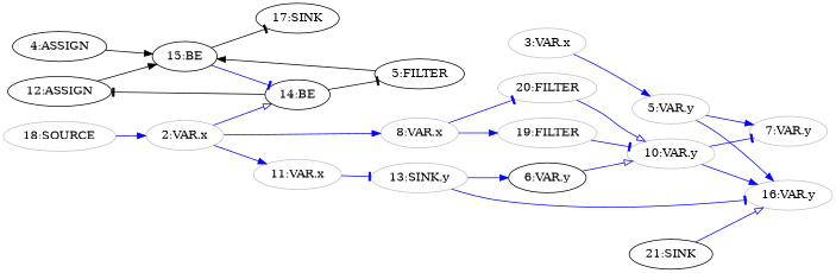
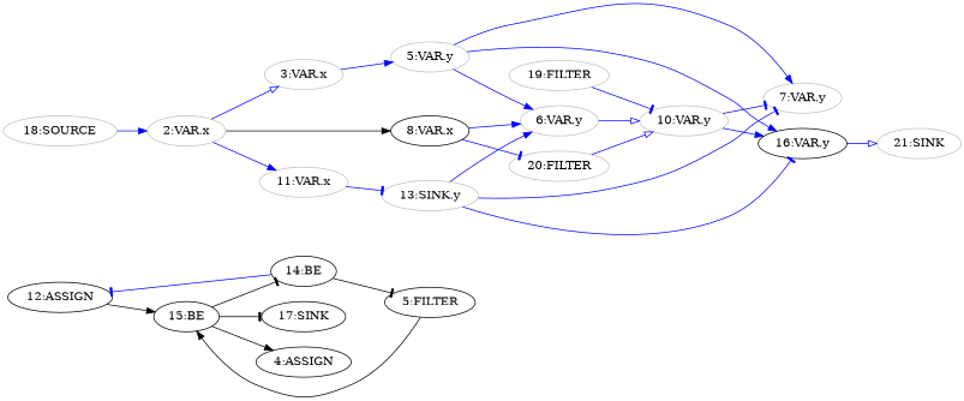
  digraph {
    fontname="DejaVu Serif"
    rankdir=LR
    node [fontname="DejaVu Serif" color=grey]
    edge [arrowhead=normal color=blue fontname="DejaVu Serif"]
    n1 [label="12:ASSIGN" color=""]
    n2 [label="15:BE" color=""]
    n3 [label="14:BE" color=""]
    n4 [label="17:SINK" color=""]
    n5 [label="4:ASSIGN" color=""]
    n6 [label="5:FILTER" color=""]
    n7 [label="2:VAR.x"]
    n8 [label="3:VAR.x"]
-   n9 [label="8:VAR.x"]
+   n9 [color=black label="8:VAR.x"]
    n10 [label="11:VAR.x"]
    n11 [label="5:VAR.y"]
    n12 [label="19:FILTER"]
    n13 [label="20:FILTER"]
    n14 [label="13:SINK.y"]
-   n15 [color=black label="6:VAR.y"]
+   n15 [label="6:VAR.y"]
    n16 [label="7:VAR.y"]
-   n17 [label="16:VAR.y"]
+   n17 [color=black label="16:VAR.y"]
    n18 [label="10:VAR.y"]
-   n19 [color=black label="21:SINK"]
+   n19 [label="21:SINK"]
    n20 [label="18:SOURCE"]
    n1 -> n2 [color=black]
-   n2 -> n3 [arrowhead=tee]
+   n2 -> n3 [arrowhead=tee color=black]
    n2 -> n4 [arrowhead=tee color=black]
-   n3 -> n1 [arrowhead=tee color=black]
+   n3 -> n1 [arrowhead=tee]
    n3 -> n6 [arrowhead=tee color=black]
-   n5 -> n2 [color=black]
+   n2 -> n5 [color=black]
    n6 -> n2 [color=black]
-   n7 -> n3 [arrowhead=onormal]
-   n7 -> n9
+   n7 -> n8 [arrowhead=onormal]
+   n7 -> n9 [color=black]
    n7 -> n10
    n8 -> n11
-   n9 -> n12
+   n9 -> n15
    n9 -> n13 [arrowhead=tee]
    n10 -> n14 [arrowhead=tee]
+   n11 -> n15
    n11 -> n16
    n11 -> n17
    n12 -> n18 [arrowhead=tee]
    n13 -> n18 [arrowhead=onormal]
    n14 -> n15
+   n14 -> n16 [arrowhead=tee]
    n14 -> n17 [arrowhead=tee]
    n15 -> n18 [arrowhead=onormal]
-   n19 -> n17 [arrowhead=onormal]
+   n17 -> n19 [arrowhead=onormal]
    n18 -> n16 [arrowhead=tee]
    n18 -> n17
    n20 -> n7
  }
